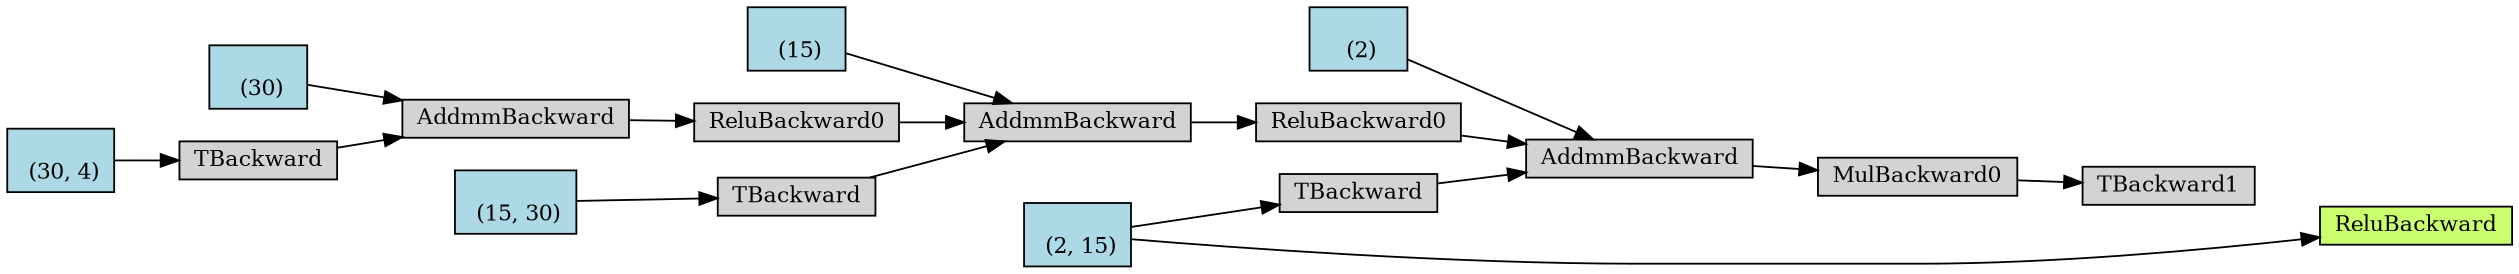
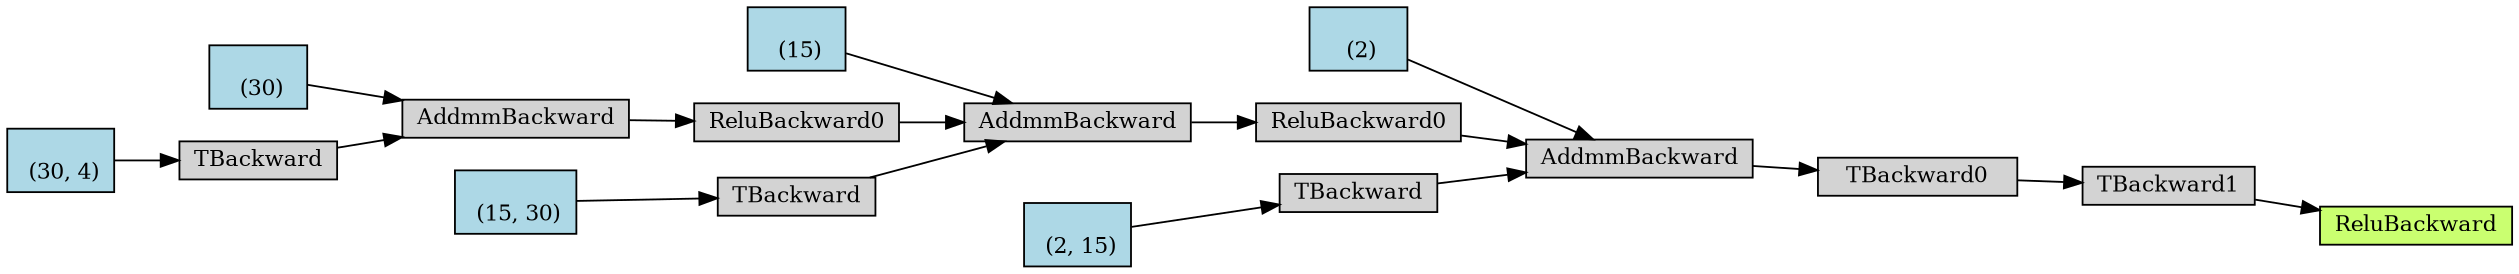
  digraph {
    rankdir=LR
    node [align=left fontsize=12 ranksep=0.1 shape=box style=filled]
    n1 [fillcolor=darkolivegreen1 height=0.2 label=ReluBackward]
    n2 [height=0.2 label=TBackward1]
-   n3 [height=0.2 label=MulBackward0]
+   n3 [height=0.2 label=TBackward0]
    n4 [height=0.2 label=AddmmBackward]
    n5 [fillcolor=lightblue height=0.2 label="\n (2)"]
    n6 [height=0.2 label=ReluBackward0]
    n7 [height=0.2 label=AddmmBackward]
    n8 [fillcolor=lightblue height=0.2 label="\n (15)"]
    n9 [height=0.2 label=ReluBackward0]
    n10 [height=0.2 label=AddmmBackward]
    n11 [fillcolor=lightblue height=0.2 label="\n (30)"]
    n12 [height=0.2 label=TBackward]
    n13 [fillcolor=lightblue height=0.2 label="\n (30, 4)"]
    n14 [height=0.2 label=TBackward]
    n15 [fillcolor=lightblue height=0.2 label="\n (15, 30)"]
    n16 [height=0.2 label=TBackward]
    n17 [fillcolor=lightblue height=0.2 label="\n (2, 15)"]
-   n17 -> n1
+   n2 -> n1
    n3 -> n2
    n4 -> n3
    n5 -> n4
    n6 -> n4
    n7 -> n6
    n8 -> n7
    n9 -> n7
    n10 -> n9
    n11 -> n10
    n12 -> n10
    n13 -> n12
    n14 -> n7
    n15 -> n14
    n16 -> n4
    n17 -> n16
  }
